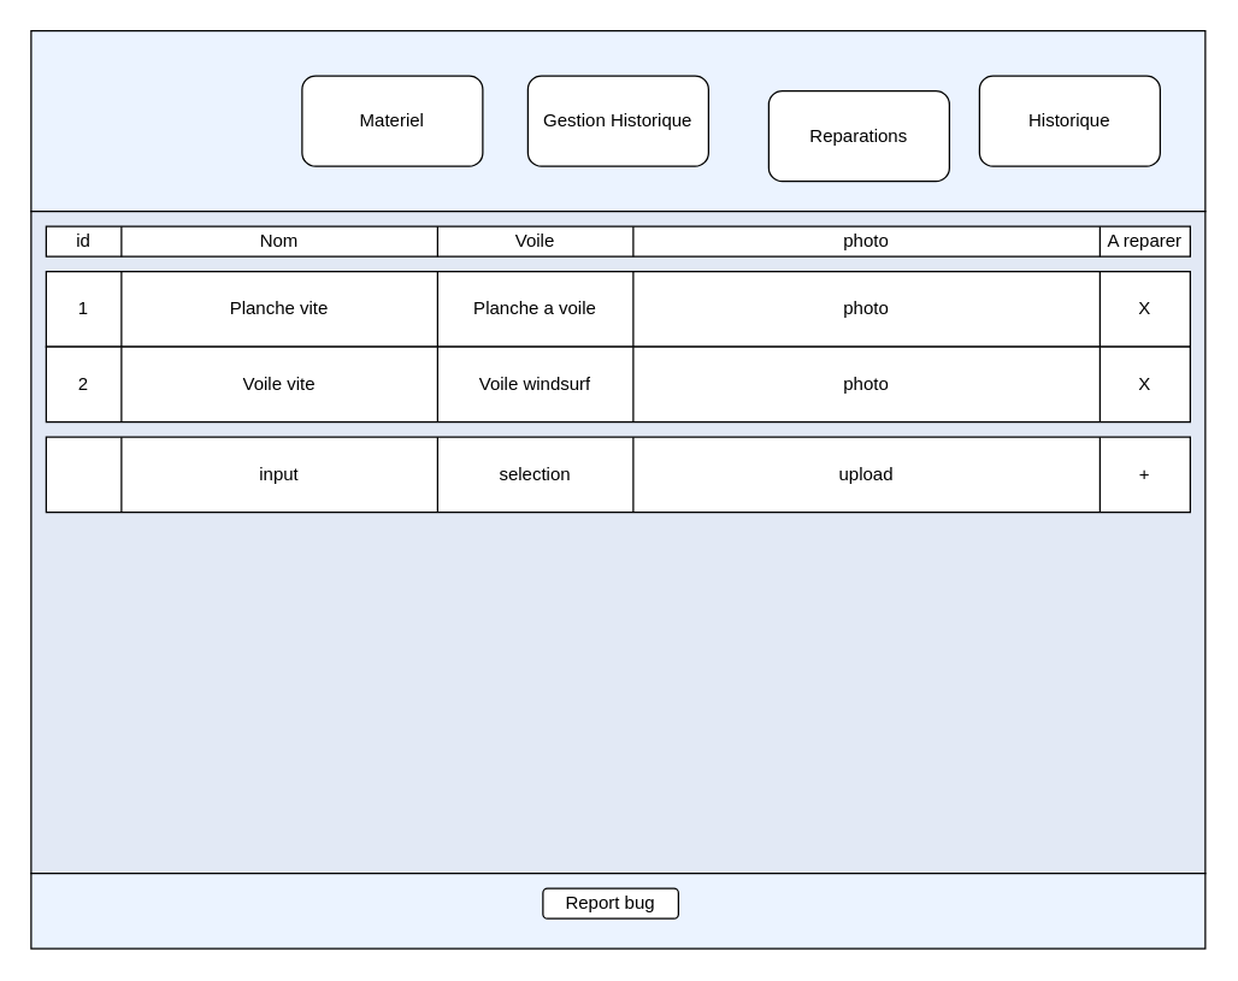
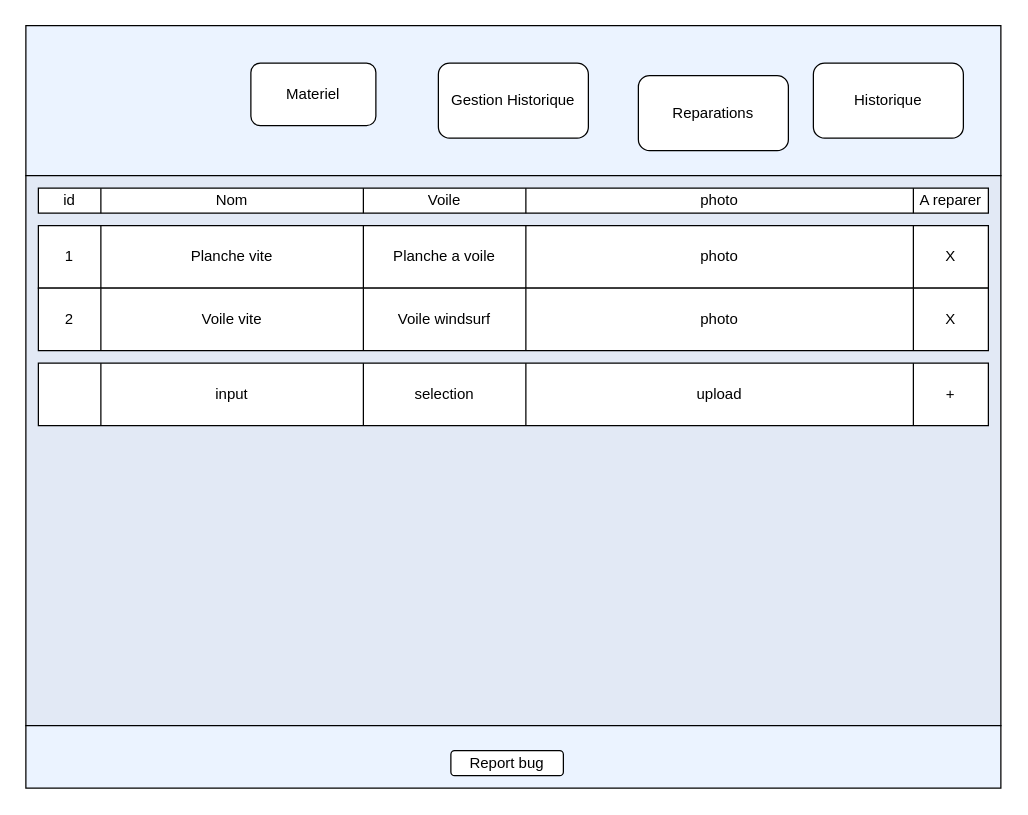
  <mxCell id="0" />
  <mxCell id="1" parent="0" />
  <mxCell id="2" value="" style="rounded=0;whiteSpace=wrap;html=1;fillColor=#EBF3FF;" parent="1" vertex="1"><mxGeometry width="780" height="120" as="geometry" x="20" y="20" /></mxCell>
- <mxCell id="3" value="Materiel" style="rounded=1;whiteSpace=wrap;html=1;" parent="1" vertex="1"><mxGeometry x="200" y="50" width="120" height="60" as="geometry" /></mxCell>
+ <mxCell id="3" value="Materiel" style="rounded=1;whiteSpace=wrap;html=1;" parent="1" vertex="1"><mxGeometry x="200" y="50" width="100" height="50" as="geometry" /></mxCell>
  <mxCell id="4" value="Gestion Historique" style="rounded=1;whiteSpace=wrap;html=1;" parent="1" vertex="1"><mxGeometry x="350" y="50" width="120" height="60" as="geometry" /></mxCell>
  <mxCell id="5" value="Reparations" style="rounded=1;whiteSpace=wrap;html=1;" parent="1" vertex="1"><mxGeometry x="510" y="60" width="120" height="60" as="geometry" /></mxCell>
  <mxCell id="6" value="Historique" style="rounded=1;whiteSpace=wrap;html=1;" parent="1" vertex="1"><mxGeometry x="650" y="50" width="120" height="60" as="geometry" /></mxCell>
  <mxCell id="7" value="" style="rounded=0;whiteSpace=wrap;html=1;fillColor=#E2E9F5;" parent="1" vertex="1"><mxGeometry y="140" width="780" height="440" as="geometry" x="20" /></mxCell>
  <mxCell id="8" value="" style="rounded=0;whiteSpace=wrap;html=1;fillColor=#EBF3FF;" parent="1" vertex="1"><mxGeometry y="580" width="780" height="50" as="geometry" x="20" /></mxCell>
- <mxCell id="9" value="Report bug" style="rounded=1;whiteSpace=wrap;html=1;" parent="1" vertex="1"><mxGeometry x="360" y="590" width="90" height="20" as="geometry" /></mxCell>
+ <mxCell id="9" value="Report bug" style="rounded=1;whiteSpace=wrap;html=1;" parent="1" vertex="1"><mxGeometry x="360" y="600" width="90" height="20" as="geometry" /></mxCell>
  <mxCell id="10" value="" style="shape=table;startSize=0;container=1;collapsible=0;childLayout=tableLayout;" parent="1" vertex="1"><mxGeometry x="30" y="150" width="760" height="20" as="geometry" /></mxCell>
  <mxCell id="11" value="" style="shape=tableRow;horizontal=0;startSize=0;swimlaneHead=0;swimlaneBody=0;strokeColor=inherit;top=0;left=0;bottom=0;right=0;collapsible=0;dropTarget=0;fillColor=none;points=[[0,0.5],[1,0.5]];portConstraint=eastwest;" parent="10" vertex="1"><mxGeometry width="760" height="20" as="geometry" /></mxCell>
  <mxCell id="12" value="id" style="shape=partialRectangle;html=1;whiteSpace=wrap;connectable=0;strokeColor=inherit;overflow=hidden;fillColor=none;top=0;left=0;bottom=0;right=0;pointerEvents=1;" parent="11" vertex="1"><mxGeometry width="50" height="20" as="geometry"><mxRectangle width="50" height="20" as="alternateBounds" /></mxGeometry></mxCell>
  <mxCell id="13" value="Nom" style="shape=partialRectangle;html=1;whiteSpace=wrap;connectable=0;strokeColor=inherit;overflow=hidden;fillColor=none;top=0;left=0;bottom=0;right=0;pointerEvents=1;" parent="11" vertex="1"><mxGeometry x="50" width="210" height="20" as="geometry"><mxRectangle width="210" height="20" as="alternateBounds" /></mxGeometry></mxCell>
  <mxCell id="14" value="Voile" style="shape=partialRectangle;html=1;whiteSpace=wrap;connectable=0;strokeColor=inherit;overflow=hidden;fillColor=none;top=0;left=0;bottom=0;right=0;pointerEvents=1;" parent="11" vertex="1"><mxGeometry x="260" width="130" height="20" as="geometry"><mxRectangle width="130" height="20" as="alternateBounds" /></mxGeometry></mxCell>
  <mxCell id="15" value="photo" style="shape=partialRectangle;html=1;whiteSpace=wrap;connectable=0;strokeColor=inherit;overflow=hidden;fillColor=none;top=0;left=0;bottom=0;right=0;pointerEvents=1;" parent="11" vertex="1"><mxGeometry x="390" width="310" height="20" as="geometry"><mxRectangle width="310" height="20" as="alternateBounds" /></mxGeometry></mxCell>
  <mxCell id="16" value="A reparer" style="shape=partialRectangle;html=1;whiteSpace=wrap;connectable=0;strokeColor=inherit;overflow=hidden;fillColor=none;top=0;left=0;bottom=0;right=0;pointerEvents=1;" parent="11" vertex="1"><mxGeometry x="700" width="60" height="20" as="geometry"><mxRectangle width="60" height="20" as="alternateBounds" /></mxGeometry></mxCell>
  <mxCell id="17" value="" style="shape=table;startSize=0;container=1;collapsible=0;childLayout=tableLayout;" parent="1" vertex="1"><mxGeometry x="30" y="180" width="760" height="50" as="geometry" /></mxCell>
  <mxCell id="18" value="" style="shape=tableRow;horizontal=0;startSize=0;swimlaneHead=0;swimlaneBody=0;strokeColor=inherit;top=0;left=0;bottom=0;right=0;collapsible=0;dropTarget=0;fillColor=none;points=[[0,0.5],[1,0.5]];portConstraint=eastwest;" parent="17" vertex="1"><mxGeometry width="760" height="50" as="geometry" /></mxCell>
  <mxCell id="19" value="1" style="shape=partialRectangle;html=1;whiteSpace=wrap;connectable=0;strokeColor=inherit;overflow=hidden;fillColor=none;top=0;left=0;bottom=0;right=0;pointerEvents=1;" parent="18" vertex="1"><mxGeometry width="50" height="50" as="geometry"><mxRectangle width="50" height="50" as="alternateBounds" /></mxGeometry></mxCell>
  <mxCell id="20" value="Planche vite" style="shape=partialRectangle;html=1;whiteSpace=wrap;connectable=0;strokeColor=inherit;overflow=hidden;fillColor=none;top=0;left=0;bottom=0;right=0;pointerEvents=1;" parent="18" vertex="1"><mxGeometry x="50" width="210" height="50" as="geometry"><mxRectangle width="210" height="50" as="alternateBounds" /></mxGeometry></mxCell>
  <mxCell id="21" value="Planche a voile" style="shape=partialRectangle;html=1;whiteSpace=wrap;connectable=0;strokeColor=inherit;overflow=hidden;fillColor=none;top=0;left=0;bottom=0;right=0;pointerEvents=1;" parent="18" vertex="1"><mxGeometry x="260" width="130" height="50" as="geometry"><mxRectangle width="130" height="50" as="alternateBounds" /></mxGeometry></mxCell>
  <mxCell id="22" value="photo" style="shape=partialRectangle;html=1;whiteSpace=wrap;connectable=0;strokeColor=inherit;overflow=hidden;fillColor=none;top=0;left=0;bottom=0;right=0;pointerEvents=1;" parent="18" vertex="1"><mxGeometry x="390" width="310" height="50" as="geometry"><mxRectangle width="310" height="50" as="alternateBounds" /></mxGeometry></mxCell>
  <mxCell id="23" value="X" style="shape=partialRectangle;html=1;whiteSpace=wrap;connectable=0;strokeColor=inherit;overflow=hidden;fillColor=none;top=0;left=0;bottom=0;right=0;pointerEvents=1;" parent="18" vertex="1"><mxGeometry x="700" width="60" height="50" as="geometry"><mxRectangle width="60" height="50" as="alternateBounds" /></mxGeometry></mxCell>
  <mxCell id="24" value="" style="shape=table;startSize=0;container=1;collapsible=0;childLayout=tableLayout;" parent="1" vertex="1"><mxGeometry x="30" y="230" width="760" height="50" as="geometry" /></mxCell>
  <mxCell id="25" value="" style="shape=tableRow;horizontal=0;startSize=0;swimlaneHead=0;swimlaneBody=0;strokeColor=inherit;top=0;left=0;bottom=0;right=0;collapsible=0;dropTarget=0;fillColor=none;points=[[0,0.5],[1,0.5]];portConstraint=eastwest;" parent="24" vertex="1"><mxGeometry width="760" height="50" as="geometry" /></mxCell>
  <mxCell id="26" value="2" style="shape=partialRectangle;html=1;whiteSpace=wrap;connectable=0;strokeColor=inherit;overflow=hidden;fillColor=none;top=0;left=0;bottom=0;right=0;pointerEvents=1;" parent="25" vertex="1"><mxGeometry width="50" height="50" as="geometry"><mxRectangle width="50" height="50" as="alternateBounds" /></mxGeometry></mxCell>
  <mxCell id="27" value="Voile vite" style="shape=partialRectangle;html=1;whiteSpace=wrap;connectable=0;strokeColor=inherit;overflow=hidden;fillColor=none;top=0;left=0;bottom=0;right=0;pointerEvents=1;" parent="25" vertex="1"><mxGeometry x="50" width="210" height="50" as="geometry"><mxRectangle width="210" height="50" as="alternateBounds" /></mxGeometry></mxCell>
  <mxCell id="28" value="Voile windsurf" style="shape=partialRectangle;html=1;whiteSpace=wrap;connectable=0;strokeColor=inherit;overflow=hidden;fillColor=none;top=0;left=0;bottom=0;right=0;pointerEvents=1;" parent="25" vertex="1"><mxGeometry x="260" width="130" height="50" as="geometry"><mxRectangle width="130" height="50" as="alternateBounds" /></mxGeometry></mxCell>
  <mxCell id="29" value="photo" style="shape=partialRectangle;html=1;whiteSpace=wrap;connectable=0;strokeColor=inherit;overflow=hidden;fillColor=none;top=0;left=0;bottom=0;right=0;pointerEvents=1;" parent="25" vertex="1"><mxGeometry x="390" width="310" height="50" as="geometry"><mxRectangle width="310" height="50" as="alternateBounds" /></mxGeometry></mxCell>
  <mxCell id="30" value="X" style="shape=partialRectangle;html=1;whiteSpace=wrap;connectable=0;strokeColor=inherit;overflow=hidden;fillColor=none;top=0;left=0;bottom=0;right=0;pointerEvents=1;" parent="25" vertex="1"><mxGeometry x="700" width="60" height="50" as="geometry"><mxRectangle width="60" height="50" as="alternateBounds" /></mxGeometry></mxCell>
  <mxCell id="31" value="" style="shape=table;startSize=0;container=1;collapsible=0;childLayout=tableLayout;" vertex="1" parent="1"><mxGeometry x="30" y="290" width="760" height="50" as="geometry" /></mxCell>
  <mxCell id="32" value="" style="shape=tableRow;horizontal=0;startSize=0;swimlaneHead=0;swimlaneBody=0;strokeColor=inherit;top=0;left=0;bottom=0;right=0;collapsible=0;dropTarget=0;fillColor=none;points=[[0,0.5],[1,0.5]];portConstraint=eastwest;" vertex="1" parent="31"><mxGeometry width="760" height="50" as="geometry" /></mxCell>
  <mxCell id="33" value="" style="shape=partialRectangle;html=1;whiteSpace=wrap;connectable=0;strokeColor=inherit;overflow=hidden;fillColor=none;top=0;left=0;bottom=0;right=0;pointerEvents=1;" vertex="1" parent="32"><mxGeometry width="50" height="50" as="geometry"><mxRectangle width="50" height="50" as="alternateBounds" /></mxGeometry></mxCell>
  <mxCell id="34" value="input" style="shape=partialRectangle;html=1;whiteSpace=wrap;connectable=0;strokeColor=inherit;overflow=hidden;fillColor=none;top=0;left=0;bottom=0;right=0;pointerEvents=1;" vertex="1" parent="32"><mxGeometry x="50" width="210" height="50" as="geometry"><mxRectangle width="210" height="50" as="alternateBounds" /></mxGeometry></mxCell>
  <mxCell id="35" value="selection" style="shape=partialRectangle;html=1;whiteSpace=wrap;connectable=0;strokeColor=inherit;overflow=hidden;fillColor=none;top=0;left=0;bottom=0;right=0;pointerEvents=1;" vertex="1" parent="32"><mxGeometry x="260" width="130" height="50" as="geometry"><mxRectangle width="130" height="50" as="alternateBounds" /></mxGeometry></mxCell>
  <mxCell id="36" value="upload" style="shape=partialRectangle;html=1;whiteSpace=wrap;connectable=0;strokeColor=inherit;overflow=hidden;fillColor=none;top=0;left=0;bottom=0;right=0;pointerEvents=1;" vertex="1" parent="32"><mxGeometry x="390" width="310" height="50" as="geometry"><mxRectangle width="310" height="50" as="alternateBounds" /></mxGeometry></mxCell>
  <mxCell id="37" value="+" style="shape=partialRectangle;html=1;whiteSpace=wrap;connectable=0;strokeColor=inherit;overflow=hidden;fillColor=none;top=0;left=0;bottom=0;right=0;pointerEvents=1;" vertex="1" parent="32"><mxGeometry x="700" width="60" height="50" as="geometry"><mxRectangle width="60" height="50" as="alternateBounds" /></mxGeometry></mxCell>
